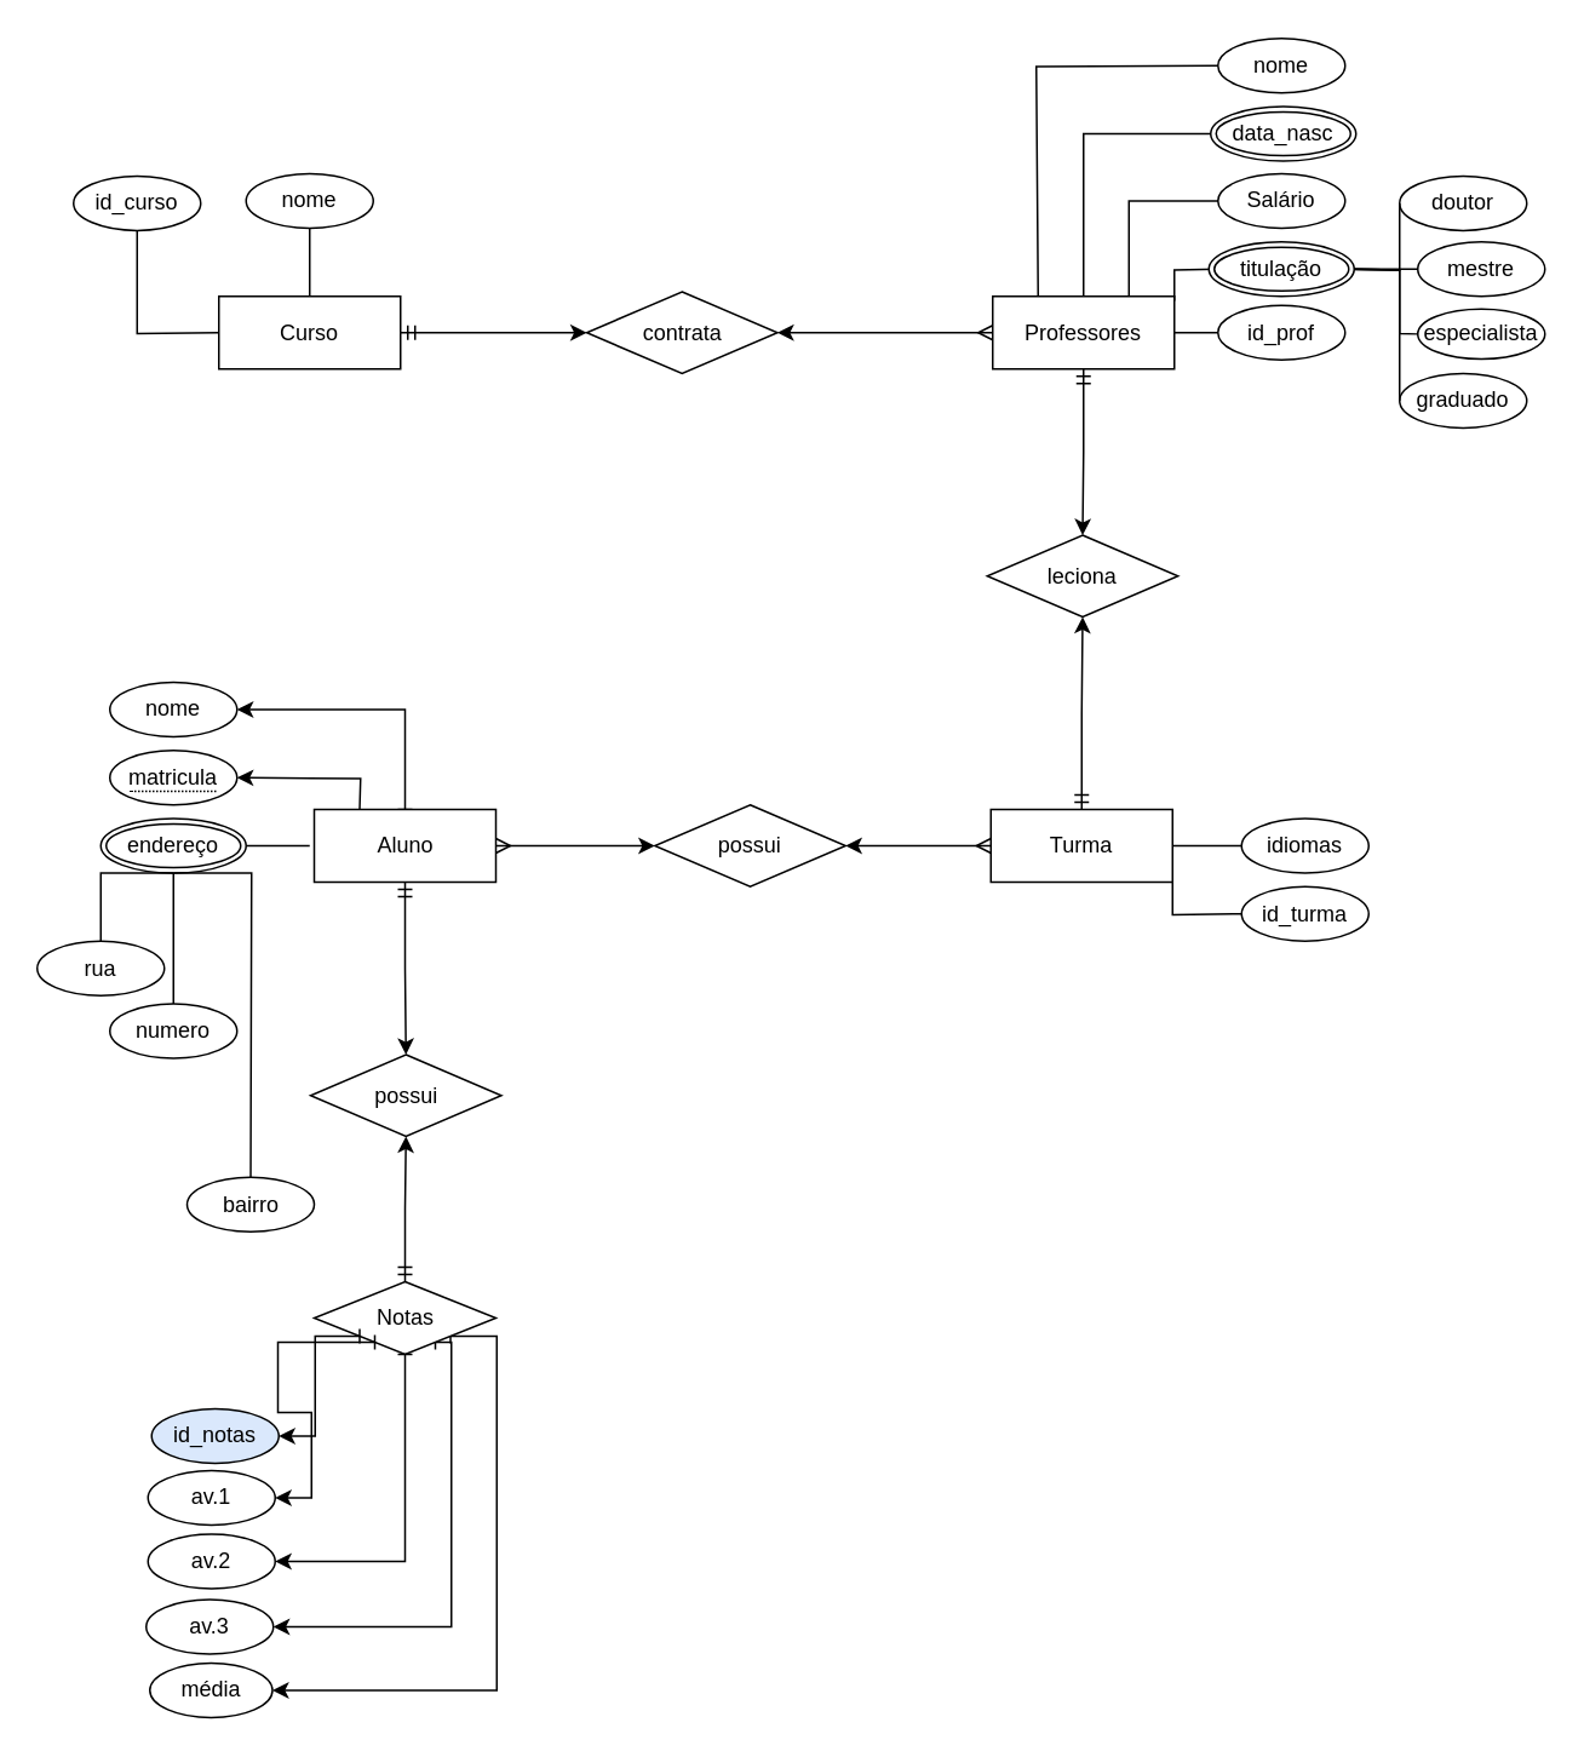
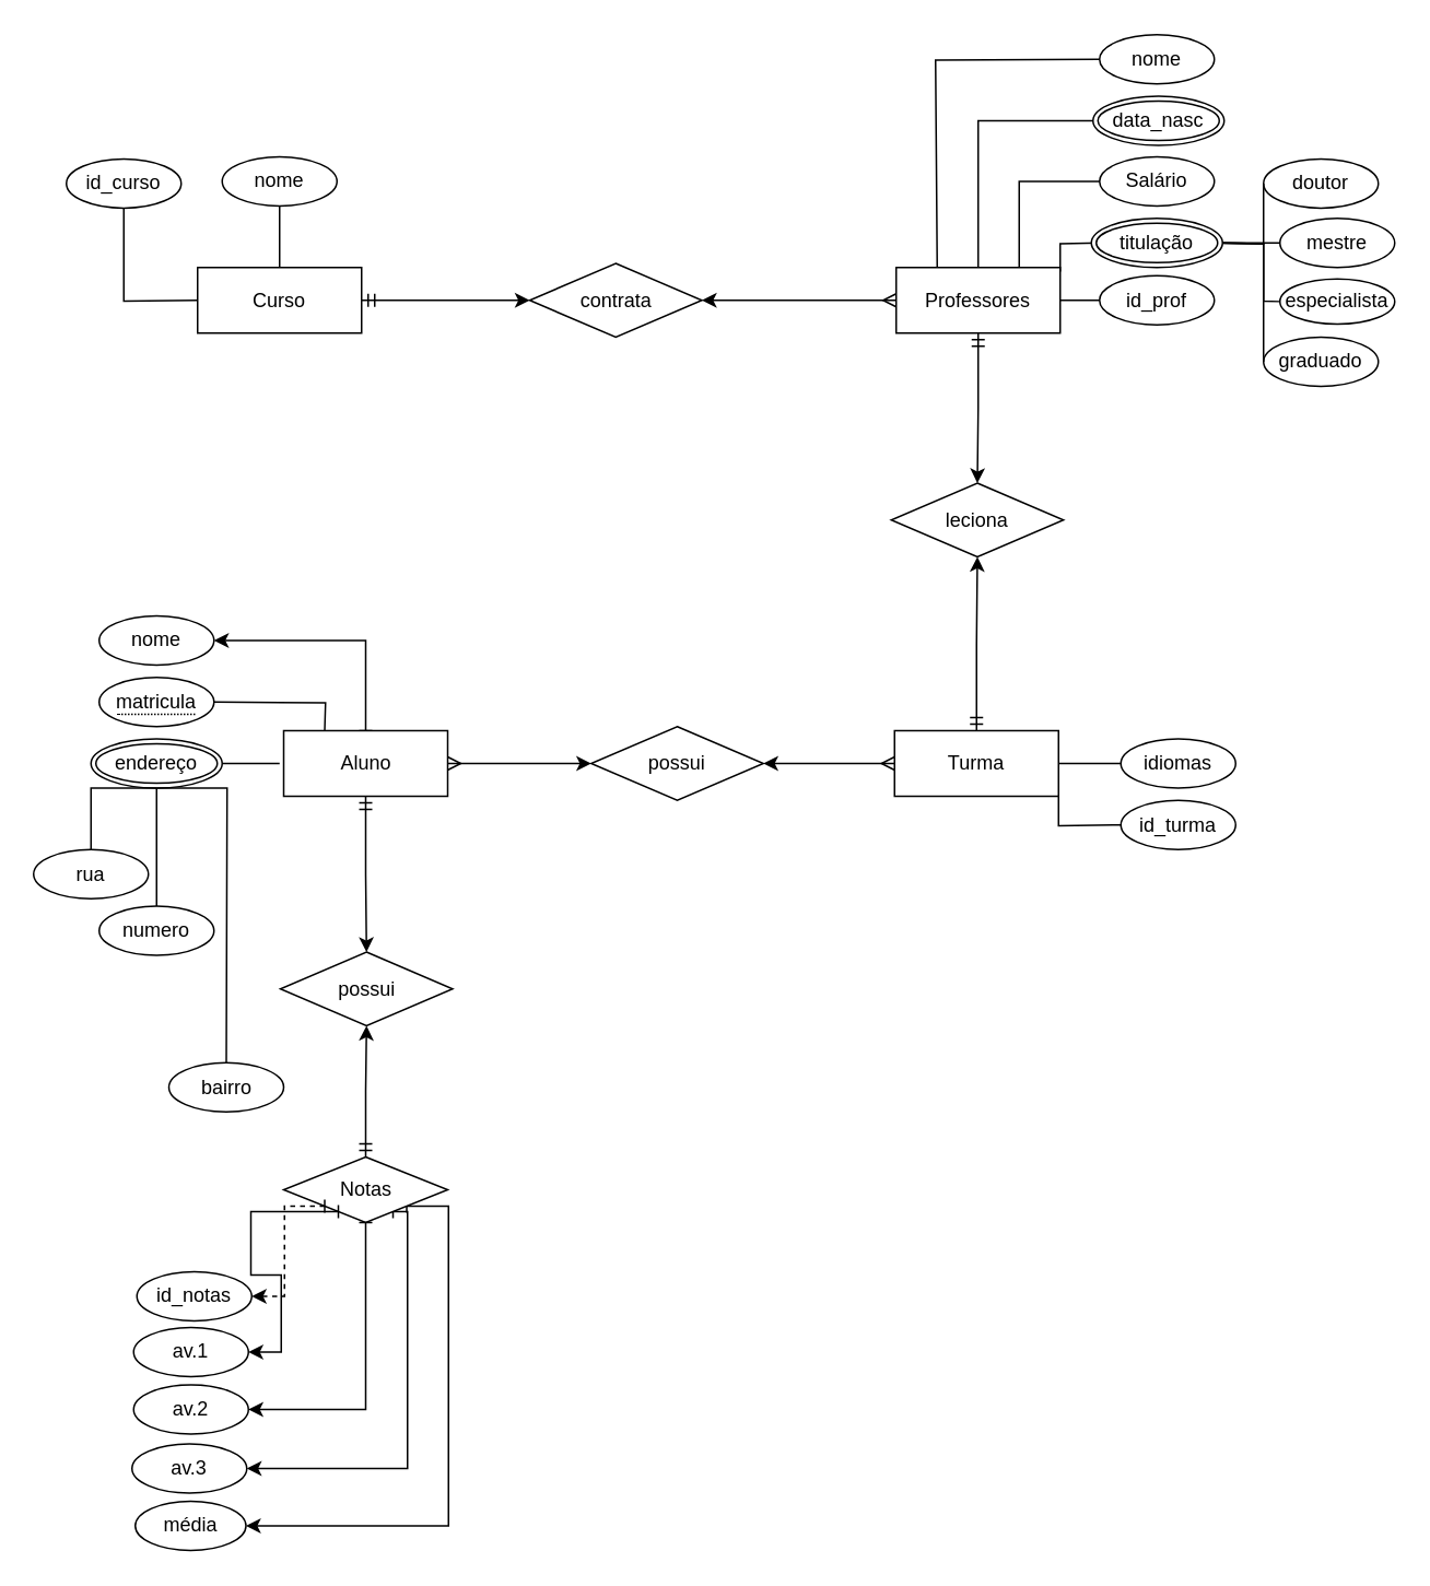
  <mxCell id="0" />
  <mxCell id="1" parent="0" />
  <mxCell id="2" style="edgeStyle=orthogonalEdgeStyle;rounded=0;orthogonalLoop=1;jettySize=auto;html=1;entryX=0;entryY=0.5;entryDx=0;entryDy=0;startArrow=ERmany;startFill=0;" edge="1" parent="1" source="5" target="19"><mxGeometry relative="1" as="geometry" /></mxCell>
  <mxCell id="3" style="edgeStyle=orthogonalEdgeStyle;rounded=0;orthogonalLoop=1;jettySize=auto;html=1;entryX=0.5;entryY=0;entryDx=0;entryDy=0;startArrow=ERmandOne;startFill=0;" edge="1" parent="1" source="5" target="24"><mxGeometry relative="1" as="geometry" /></mxCell>
  <mxCell id="4" value="" style="edgeStyle=orthogonalEdgeStyle;rounded=0;orthogonalLoop=1;jettySize=auto;html=1;startArrow=baseDash;startFill=0;entryX=1;entryY=0.5;entryDx=0;entryDy=0;exitX=0.5;exitY=0;exitDx=0;exitDy=0;" edge="1" parent="1" source="5" target="41"><mxGeometry relative="1" as="geometry" /></mxCell>
  <mxCell id="5" value="Aluno" style="rounded=0;whiteSpace=wrap;html=1;" parent="1" vertex="1"><mxGeometry x="172.5" y="445" width="100" height="40" as="geometry" /></mxCell>
  <mxCell id="6" style="edgeStyle=orthogonalEdgeStyle;rounded=0;orthogonalLoop=1;jettySize=auto;html=1;startArrow=ERmandOne;startFill=0;" edge="1" parent="1" source="7" target="20"><mxGeometry relative="1" as="geometry" /></mxCell>
  <mxCell id="7" value="Curso" style="whiteSpace=wrap;html=1;align=center;" parent="1" vertex="1"><mxGeometry x="120" y="162.5" width="100" height="40" as="geometry" /></mxCell>
  <mxCell id="8" style="edgeStyle=orthogonalEdgeStyle;rounded=0;orthogonalLoop=1;jettySize=auto;html=1;entryX=1;entryY=0.5;entryDx=0;entryDy=0;startArrow=ERmany;startFill=0;" edge="1" parent="1" source="10" target="20"><mxGeometry relative="1" as="geometry" /></mxCell>
  <mxCell id="9" style="edgeStyle=orthogonalEdgeStyle;rounded=0;orthogonalLoop=1;jettySize=auto;html=1;startArrow=ERmandOne;startFill=0;" edge="1" parent="1" source="10" target="23"><mxGeometry relative="1" as="geometry" /></mxCell>
  <mxCell id="10" value="Professores" style="whiteSpace=wrap;html=1;align=center;" parent="1" vertex="1"><mxGeometry x="546" y="162.5" width="100" height="40" as="geometry" /></mxCell>
  <mxCell id="11" style="edgeStyle=orthogonalEdgeStyle;rounded=0;orthogonalLoop=1;jettySize=auto;html=1;entryX=1;entryY=0.5;entryDx=0;entryDy=0;startArrow=ERmany;startFill=0;" edge="1" parent="1" source="13" target="19"><mxGeometry relative="1" as="geometry" /></mxCell>
  <mxCell id="12" style="edgeStyle=orthogonalEdgeStyle;rounded=0;orthogonalLoop=1;jettySize=auto;html=1;entryX=0.5;entryY=1;entryDx=0;entryDy=0;startArrow=ERmandOne;startFill=0;" edge="1" parent="1" source="13" target="23"><mxGeometry relative="1" as="geometry" /></mxCell>
  <mxCell id="13" value="Turma" style="whiteSpace=wrap;html=1;align=center;" parent="1" vertex="1"><mxGeometry x="545" y="445" width="100" height="40" as="geometry" /></mxCell>
  <mxCell id="14" value="idiomas" style="ellipse;whiteSpace=wrap;html=1;align=center;" parent="1" vertex="1"><mxGeometry x="683" y="450" width="70" height="30" as="geometry" /></mxCell>
  <mxCell id="15" value="" style="endArrow=none;html=1;rounded=0;exitX=1;exitY=0.5;exitDx=0;exitDy=0;entryX=0;entryY=0.5;entryDx=0;entryDy=0;" parent="1" source="13" target="14" edge="1"><mxGeometry width="50" height="50" relative="1" as="geometry"><mxPoint x="650" y="265" as="sourcePoint" /><mxPoint x="710" y="265" as="targetPoint" /><Array as="points"><mxPoint x="660" y="465" /></Array></mxGeometry></mxCell>
  <mxCell id="16" value="Salário" style="ellipse;whiteSpace=wrap;html=1;align=center;" parent="1" vertex="1"><mxGeometry x="670" y="95" width="70" height="30" as="geometry" /></mxCell>
  <mxCell id="17" value="" style="endArrow=none;html=1;rounded=0;exitX=0.75;exitY=0;exitDx=0;exitDy=0;entryX=0;entryY=0.5;entryDx=0;entryDy=0;" parent="1" source="10" target="16" edge="1"><mxGeometry width="50" height="50" relative="1" as="geometry"><mxPoint x="310" y="530" as="sourcePoint" /><mxPoint x="360" y="580" as="targetPoint" /><Array as="points"><mxPoint x="621" y="110" /></Array></mxGeometry></mxCell>
  <mxCell id="18" value="" style="endArrow=none;html=1;rounded=0;entryX=0;entryY=0.5;entryDx=0;entryDy=0;startArrow=none;" parent="1" edge="1"><mxGeometry width="50" height="50" relative="1" as="geometry"><mxPoint x="646" y="165" as="sourcePoint" /><mxPoint x="670" y="147.5" as="targetPoint" /><Array as="points"><mxPoint x="646" y="148" /></Array></mxGeometry></mxCell>
  <mxCell id="19" value="possui" style="shape=rhombus;perimeter=rhombusPerimeter;whiteSpace=wrap;html=1;align=center;" parent="1" vertex="1"><mxGeometry x="360" y="442.5" width="105" height="45" as="geometry" /></mxCell>
  <mxCell id="20" value="contrata" style="shape=rhombus;perimeter=rhombusPerimeter;whiteSpace=wrap;html=1;align=center;" parent="1" vertex="1"><mxGeometry x="322.5" y="160" width="105" height="45" as="geometry" /></mxCell>
  <mxCell id="21" value="nome" style="ellipse;whiteSpace=wrap;html=1;align=center;" vertex="1" parent="1"><mxGeometry x="135" y="95" width="70" height="30" as="geometry" /></mxCell>
  <mxCell id="22" value="" style="endArrow=none;html=1;rounded=0;exitX=0.5;exitY=0;exitDx=0;exitDy=0;entryX=0.5;entryY=1;entryDx=0;entryDy=0;" edge="1" parent="1" target="21" source="7"><mxGeometry width="50" height="50" relative="1" as="geometry"><mxPoint x="255" y="195" as="sourcePoint" /><mxPoint x="270" y="155" as="targetPoint" /></mxGeometry></mxCell>
  <mxCell id="23" value="leciona" style="shape=rhombus;perimeter=rhombusPerimeter;whiteSpace=wrap;html=1;align=center;" parent="1" vertex="1"><mxGeometry x="543" y="294" width="105" height="45" as="geometry" /></mxCell>
  <mxCell id="24" value="possui" style="shape=rhombus;perimeter=rhombusPerimeter;whiteSpace=wrap;html=1;align=center;" vertex="1" parent="1"><mxGeometry x="170.5" y="580" width="105" height="45" as="geometry" /></mxCell>
  <mxCell id="25" style="edgeStyle=orthogonalEdgeStyle;rounded=0;orthogonalLoop=1;jettySize=auto;html=1;entryX=0.5;entryY=1;entryDx=0;entryDy=0;startArrow=ERmandOne;startFill=0;" edge="1" parent="1" source="28" target="24"><mxGeometry relative="1" as="geometry" /></mxCell>
  <mxCell id="26" style="edgeStyle=orthogonalEdgeStyle;rounded=0;orthogonalLoop=1;jettySize=auto;html=1;startArrow=baseDash;startFill=0;exitX=0.75;exitY=1;exitDx=0;exitDy=0;entryX=1;entryY=0.5;entryDx=0;entryDy=0;" edge="1" parent="1" source="28" target="35"><mxGeometry relative="1" as="geometry"><mxPoint x="170" y="895" as="targetPoint" /><Array as="points"><mxPoint x="248" y="895" /></Array></mxGeometry></mxCell>
  <mxCell id="27" value="" style="edgeStyle=orthogonalEdgeStyle;rounded=0;orthogonalLoop=1;jettySize=auto;html=1;startArrow=baseDash;startFill=0;exitX=1;exitY=1;exitDx=0;exitDy=0;entryX=1;entryY=0.5;entryDx=0;entryDy=0;" edge="1" parent="1" source="28" target="40"><mxGeometry relative="1" as="geometry"><mxPoint x="170" y="930" as="targetPoint" /><Array as="points"><mxPoint x="273" y="930" /></Array></mxGeometry></mxCell>
  <mxCell id="28" value="Notas" style="rhombus;whiteSpace=wrap;html=1;" vertex="1" parent="1"><mxGeometry x="172.5" y="705" width="100" height="40" as="geometry" /></mxCell>
- <mxCell id="29" value="id_notas" style="ellipse;whiteSpace=wrap;html=1;align=center;fillColor=#dae8fc;" vertex="1" parent="1"><mxGeometry x="83" y="775" width="70" height="30" as="geometry" /></mxCell>
+ <mxCell id="29" value="id_notas" style="ellipse;whiteSpace=wrap;html=1;align=center;" vertex="1" parent="1"><mxGeometry x="83" y="775" width="70" height="30" as="geometry" /></mxCell>
  <mxCell id="30" style="edgeStyle=orthogonalEdgeStyle;rounded=0;orthogonalLoop=1;jettySize=auto;html=1;entryX=1;entryY=0.5;entryDx=0;entryDy=0;startArrow=baseDash;startFill=0;exitX=0.5;exitY=1;exitDx=0;exitDy=0;" edge="1" parent="1" target="33" source="28"><mxGeometry relative="1" as="geometry"><mxPoint x="275.5" y="760" as="sourcePoint" /></mxGeometry></mxCell>
  <mxCell id="31" value="av.1" style="ellipse;whiteSpace=wrap;html=1;align=center;" vertex="1" parent="1"><mxGeometry x="81" y="809" width="70" height="30" as="geometry" /></mxCell>
  <mxCell id="32" style="edgeStyle=orthogonalEdgeStyle;rounded=0;orthogonalLoop=1;jettySize=auto;html=1;entryX=1;entryY=0.5;entryDx=0;entryDy=0;startArrow=baseDash;startFill=0;exitX=0.25;exitY=1;exitDx=0;exitDy=0;" edge="1" parent="1" target="31" source="28"><mxGeometry relative="1" as="geometry"><mxPoint x="275.5" y="800" as="sourcePoint" /></mxGeometry></mxCell>
  <mxCell id="33" value="av.2" style="ellipse;whiteSpace=wrap;html=1;align=center;" vertex="1" parent="1"><mxGeometry x="81" y="844" width="70" height="30" as="geometry" /></mxCell>
- <mxCell id="34" style="edgeStyle=orthogonalEdgeStyle;rounded=0;orthogonalLoop=1;jettySize=auto;html=1;entryX=1;entryY=0.5;entryDx=0;entryDy=0;startArrow=baseDash;startFill=0;exitX=0;exitY=1;exitDx=0;exitDy=0;" edge="1" parent="1" target="29" source="28"><mxGeometry relative="1" as="geometry"><mxPoint x="274.5" y="834" as="sourcePoint" /><Array as="points"><mxPoint x="173" y="790" /></Array></mxGeometry></mxCell>
+ <mxCell id="34" style="edgeStyle=orthogonalEdgeStyle;rounded=0;orthogonalLoop=1;jettySize=auto;html=1;entryX=1;entryY=0.5;entryDx=0;entryDy=0;startArrow=baseDash;startFill=0;exitX=0;exitY=1;exitDx=0;exitDy=0;dashed=1;" edge="1" parent="1" target="29" source="28"><mxGeometry relative="1" as="geometry"><mxPoint x="274.5" y="834" as="sourcePoint" /><Array as="points"><mxPoint x="173" y="790" /></Array></mxGeometry></mxCell>
  <mxCell id="35" value="av.3" style="ellipse;whiteSpace=wrap;html=1;align=center;" vertex="1" parent="1"><mxGeometry x="80" y="880" width="70" height="30" as="geometry" /></mxCell>
  <mxCell id="36" value="&lt;span style=&quot;border-bottom: 1px dotted&quot;&gt;matricula&lt;/span&gt;" style="ellipse;whiteSpace=wrap;html=1;align=center;" vertex="1" parent="1"><mxGeometry x="60" y="412.5" width="70" height="30" as="geometry" /></mxCell>
  <mxCell id="37" value="" style="endArrow=none;html=1;rounded=0;entryX=1;entryY=0.5;entryDx=0;entryDy=0;" edge="1" parent="1" target="39"><mxGeometry width="50" height="50" relative="1" as="geometry"><mxPoint x="170" y="465" as="sourcePoint" /><mxPoint x="55" y="465" as="targetPoint" /><Array as="points" /></mxGeometry></mxCell>
- <mxCell id="38" value="" style="endArrow=classic;html=1;rounded=0;exitX=0.25;exitY=0;exitDx=0;exitDy=0;entryX=1;entryY=0.5;entryDx=0;entryDy=0;" edge="1" parent="1" target="36" source="5"><mxGeometry width="50" height="50" relative="1" as="geometry"><mxPoint x="30" y="420" as="sourcePoint" /><mxPoint x="110" y="370" as="targetPoint" /><Array as="points"><mxPoint x="198" y="428" /></Array></mxGeometry></mxCell>
+ <mxCell id="38" value="" style="endArrow=none;html=1;rounded=0;exitX=0.25;exitY=0;exitDx=0;exitDy=0;entryX=1;entryY=0.5;entryDx=0;entryDy=0;" edge="1" parent="1" target="36" source="5"><mxGeometry width="50" height="50" relative="1" as="geometry"><mxPoint x="30" y="420" as="sourcePoint" /><mxPoint x="110" y="370" as="targetPoint" /><Array as="points"><mxPoint x="198" y="428" /></Array></mxGeometry></mxCell>
  <mxCell id="39" value="endereço" style="ellipse;shape=doubleEllipse;margin=3;whiteSpace=wrap;html=1;align=center;" vertex="1" parent="1"><mxGeometry x="55" y="450" width="80" height="30" as="geometry" /></mxCell>
  <mxCell id="40" value="média" style="ellipse;whiteSpace=wrap;html=1;rounded=0;" vertex="1" parent="1"><mxGeometry x="82" y="915" width="67.5" height="30" as="geometry" /></mxCell>
  <mxCell id="41" value="nome" style="ellipse;whiteSpace=wrap;html=1;rounded=0;" vertex="1" parent="1"><mxGeometry x="60" y="375" width="70" height="30" as="geometry" /></mxCell>
  <mxCell id="42" value="" style="endArrow=none;html=1;rounded=0;exitX=0.5;exitY=0;exitDx=0;exitDy=0;entryX=0;entryY=0.5;entryDx=0;entryDy=0;" edge="1" parent="1" target="43" source="10"><mxGeometry width="50" height="50" relative="1" as="geometry"><mxPoint x="621" y="125" as="sourcePoint" /><mxPoint x="670" y="72.5" as="targetPoint" /><Array as="points"><mxPoint x="596" y="73" /></Array></mxGeometry></mxCell>
  <mxCell id="43" value="data_nasc" style="ellipse;shape=doubleEllipse;margin=3;whiteSpace=wrap;html=1;align=center;" vertex="1" parent="1"><mxGeometry x="666" y="58" width="80" height="30" as="geometry" /></mxCell>
  <mxCell id="44" value="nome" style="ellipse;whiteSpace=wrap;html=1;align=center;" vertex="1" parent="1"><mxGeometry x="670" y="20.5" width="70" height="30" as="geometry" /></mxCell>
  <mxCell id="45" value="" style="endArrow=none;html=1;rounded=0;exitX=0.25;exitY=0;exitDx=0;exitDy=0;entryX=0;entryY=0.5;entryDx=0;entryDy=0;" edge="1" parent="1" target="44" source="10"><mxGeometry width="50" height="50" relative="1" as="geometry"><mxPoint x="621" y="88" as="sourcePoint" /><mxPoint x="360" y="505.5" as="targetPoint" /><Array as="points"><mxPoint x="570" y="36" /></Array></mxGeometry></mxCell>
  <mxCell id="46" value="id_prof" style="ellipse;whiteSpace=wrap;html=1;align=center;" vertex="1" parent="1"><mxGeometry x="670" y="167.5" width="70" height="30" as="geometry" /></mxCell>
  <mxCell id="47" value="" style="endArrow=none;html=1;rounded=0;entryX=0;entryY=0.5;entryDx=0;entryDy=0;exitX=1;exitY=0.5;exitDx=0;exitDy=0;" edge="1" parent="1" target="46" source="10"><mxGeometry width="50" height="50" relative="1" as="geometry"><mxPoint x="670" y="175" as="sourcePoint" /><mxPoint x="360" y="660" as="targetPoint" /><Array as="points" /></mxGeometry></mxCell>
  <mxCell id="48" value="id_turma" style="ellipse;whiteSpace=wrap;html=1;align=center;" vertex="1" parent="1"><mxGeometry x="683" y="487.5" width="70" height="30" as="geometry" /></mxCell>
  <mxCell id="49" value="" style="endArrow=none;html=1;rounded=0;exitX=1;exitY=1;exitDx=0;exitDy=0;entryX=0;entryY=0.5;entryDx=0;entryDy=0;" edge="1" parent="1" target="48" source="13"><mxGeometry width="50" height="50" relative="1" as="geometry"><mxPoint x="648" y="502.5" as="sourcePoint" /><mxPoint x="713" y="302.5" as="targetPoint" /><Array as="points"><mxPoint x="645" y="503" /></Array></mxGeometry></mxCell>
  <mxCell id="50" value="doutor" style="ellipse;whiteSpace=wrap;html=1;align=center;" vertex="1" parent="1"><mxGeometry x="770" y="96.25" width="70" height="30" as="geometry" /></mxCell>
  <mxCell id="51" value="mestre" style="ellipse;whiteSpace=wrap;html=1;align=center;" vertex="1" parent="1"><mxGeometry x="780" y="132.5" width="70" height="30" as="geometry" /></mxCell>
  <mxCell id="52" value="especialista" style="ellipse;whiteSpace=wrap;html=1;align=center;" vertex="1" parent="1"><mxGeometry x="780" y="169.5" width="70" height="27.5" as="geometry" /></mxCell>
  <mxCell id="53" value="" style="endArrow=none;html=1;rounded=0;exitX=1;exitY=0.5;exitDx=0;exitDy=0;entryX=0;entryY=0.5;entryDx=0;entryDy=0;" edge="1" parent="1" target="50"><mxGeometry width="50" height="50" relative="1" as="geometry"><mxPoint x="740" y="147.5" as="sourcePoint" /><mxPoint x="802" y="95" as="targetPoint" /><Array as="points"><mxPoint x="770" y="148" /></Array></mxGeometry></mxCell>
  <mxCell id="54" value="" style="endArrow=none;html=1;rounded=0;exitX=1;exitY=0.5;exitDx=0;exitDy=0;entryX=0;entryY=0.5;entryDx=0;entryDy=0;" edge="1" parent="1" target="52"><mxGeometry width="50" height="50" relative="1" as="geometry"><mxPoint x="740" y="147.5" as="sourcePoint" /><mxPoint x="780" y="121.25" as="targetPoint" /><Array as="points"><mxPoint x="770" y="148" /><mxPoint x="770" y="183" /></Array></mxGeometry></mxCell>
  <mxCell id="55" value="" style="endArrow=none;html=1;rounded=0;exitX=1;exitY=0.5;exitDx=0;exitDy=0;entryX=0;entryY=0.5;entryDx=0;entryDy=0;" edge="1" parent="1" target="51"><mxGeometry width="50" height="50" relative="1" as="geometry"><mxPoint x="740" y="147.5" as="sourcePoint" /><mxPoint x="790" y="131.25" as="targetPoint" /><Array as="points" /></mxGeometry></mxCell>
  <mxCell id="56" value="graduado" style="ellipse;whiteSpace=wrap;html=1;align=center;" vertex="1" parent="1"><mxGeometry x="770" y="205" width="70" height="30" as="geometry" /></mxCell>
  <mxCell id="57" value="" style="endArrow=none;html=1;rounded=0;exitX=1;exitY=0.5;exitDx=0;exitDy=0;entryX=0;entryY=0.5;entryDx=0;entryDy=0;" edge="1" parent="1" target="56"><mxGeometry width="50" height="50" relative="1" as="geometry"><mxPoint x="740" y="147.5" as="sourcePoint" /><mxPoint x="790" y="193.25" as="targetPoint" /><Array as="points"><mxPoint x="770" y="148" /><mxPoint x="770" y="195" /></Array></mxGeometry></mxCell>
  <mxCell id="58" value="titulação" style="ellipse;shape=doubleEllipse;margin=3;whiteSpace=wrap;html=1;align=center;" vertex="1" parent="1"><mxGeometry x="665" y="132.5" width="80" height="30" as="geometry" /></mxCell>
  <mxCell id="59" value="rua" style="ellipse;whiteSpace=wrap;html=1;rounded=0;" vertex="1" parent="1"><mxGeometry y="517.5" width="70" height="30" as="geometry" x="20" /></mxCell>
  <mxCell id="60" value="bairro" style="ellipse;whiteSpace=wrap;html=1;rounded=0;" vertex="1" parent="1"><mxGeometry x="102.5" y="647.5" width="70" height="30" as="geometry" /></mxCell>
  <mxCell id="61" value="numero" style="ellipse;whiteSpace=wrap;html=1;rounded=0;" vertex="1" parent="1"><mxGeometry x="60" y="552" width="70" height="30" as="geometry" /></mxCell>
  <mxCell id="62" value="" style="endArrow=none;html=1;rounded=0;entryX=0.5;entryY=1;entryDx=0;entryDy=0;exitX=0.5;exitY=0;exitDx=0;exitDy=0;" edge="1" parent="1" source="61" target="39"><mxGeometry width="50" height="50" relative="1" as="geometry"><mxPoint x="99" y="545" as="sourcePoint" /><mxPoint x="147.5" y="512.5" as="targetPoint" /><Array as="points" /></mxGeometry></mxCell>
  <mxCell id="63" value="" style="endArrow=none;html=1;rounded=0;entryX=0.5;entryY=1;entryDx=0;entryDy=0;exitX=0.5;exitY=0;exitDx=0;exitDy=0;" edge="1" parent="1" source="59" target="39"><mxGeometry width="50" height="50" relative="1" as="geometry"><mxPoint x="105" y="575" as="sourcePoint" /><mxPoint x="105" y="490" as="targetPoint" /><Array as="points"><mxPoint x="55" y="480" /></Array></mxGeometry></mxCell>
  <mxCell id="64" value="" style="endArrow=none;html=1;rounded=0;entryX=0.5;entryY=1;entryDx=0;entryDy=0;exitX=0.5;exitY=0;exitDx=0;exitDy=0;" edge="1" parent="1" source="60" target="39"><mxGeometry width="50" height="50" relative="1" as="geometry"><mxPoint x="65" y="527.5" as="sourcePoint" /><mxPoint x="105" y="490" as="targetPoint" /><Array as="points"><mxPoint x="138" y="480" /></Array></mxGeometry></mxCell>
  <mxCell id="65" value="id_curso" style="ellipse;whiteSpace=wrap;html=1;align=center;" vertex="1" parent="1"><mxGeometry x="40" y="96.25" width="70" height="30" as="geometry" /></mxCell>
  <mxCell id="66" value="" style="endArrow=none;html=1;rounded=0;exitX=0;exitY=0.5;exitDx=0;exitDy=0;entryX=0.5;entryY=1;entryDx=0;entryDy=0;" edge="1" parent="1" target="65" source="7"><mxGeometry width="50" height="50" relative="1" as="geometry"><mxPoint x="75" y="163.75" as="sourcePoint" /><mxPoint x="175" y="156.25" as="targetPoint" /><Array as="points"><mxPoint x="75" y="183" /></Array></mxGeometry></mxCell>
